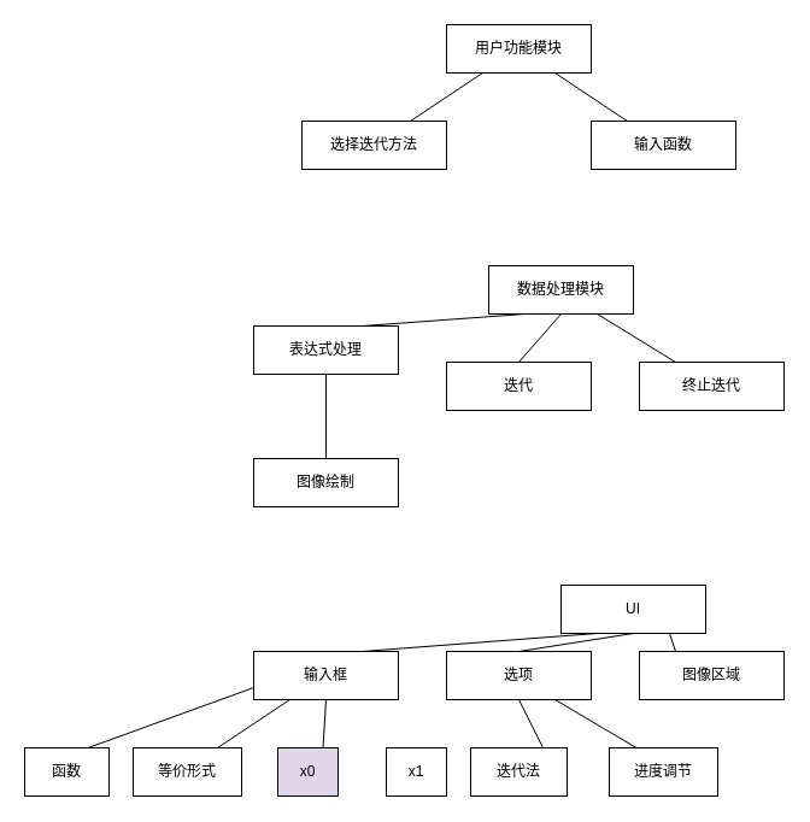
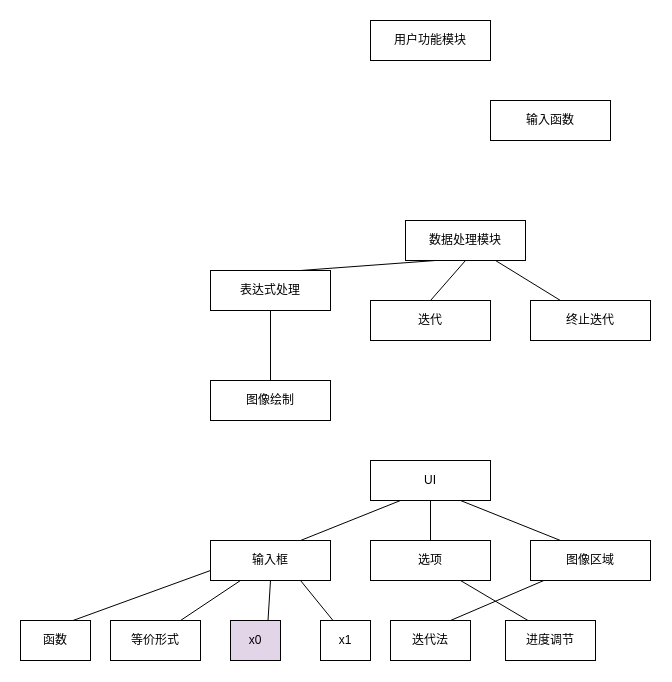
  <mxCell id="0" />
  <mxCell id="1" parent="0" />
  <mxCell id="2" value="用户功能模块" style="rounded=0;whiteSpace=wrap;html=1;" vertex="1" parent="1"><mxGeometry x="370" y="20" width="120" height="40" as="geometry" /></mxCell>
- <mxCell id="3" value="选择迭代方法" style="rounded=0;whiteSpace=wrap;html=1;" vertex="1" parent="1"><mxGeometry x="250" y="100" width="120" height="40" as="geometry" /></mxCell>
  <mxCell id="4" value="输入函数" style="rounded=0;whiteSpace=wrap;html=1;" vertex="1" parent="1"><mxGeometry x="490" y="100" width="120" height="40" as="geometry" /></mxCell>
- <mxCell id="5" value="" style="endArrow=none;html=1;entryX=0.25;entryY=1;entryDx=0;entryDy=0;exitX=0.75;exitY=0;exitDx=0;exitDy=0;" edge="1" parent="1" source="3" target="2"><mxGeometry width="50" height="50" relative="1" as="geometry"><mxPoint x="240" y="210" as="sourcePoint" /><mxPoint x="290" y="160" as="targetPoint" /></mxGeometry></mxCell>
- <mxCell id="6" value="" style="endArrow=none;html=1;entryX=0.75;entryY=1;entryDx=0;entryDy=0;" edge="1" parent="1" source="4" target="2"><mxGeometry width="50" height="50" relative="1" as="geometry"><mxPoint x="240" y="210" as="sourcePoint" /><mxPoint x="290" y="160" as="targetPoint" /></mxGeometry></mxCell>
  <mxCell id="7" value="数据处理模块" style="rounded=0;whiteSpace=wrap;html=1;" vertex="1" parent="1"><mxGeometry x="405" y="220" width="120" height="40" as="geometry" /></mxCell>
  <mxCell id="8" value="表达式处理" style="rounded=0;whiteSpace=wrap;html=1;" vertex="1" parent="1"><mxGeometry x="210" y="270" width="120" height="40" as="geometry" /></mxCell>
  <mxCell id="9" value="图像绘制" style="rounded=0;whiteSpace=wrap;html=1;" vertex="1" parent="1"><mxGeometry x="210" y="380" width="120" height="40" as="geometry" /></mxCell>
  <mxCell id="10" value="迭代" style="rounded=0;whiteSpace=wrap;html=1;" vertex="1" parent="1"><mxGeometry x="370" y="300" width="120" height="40" as="geometry" /></mxCell>
  <mxCell id="11" value="终止迭代" style="rounded=0;whiteSpace=wrap;html=1;" vertex="1" parent="1"><mxGeometry x="530" y="300" width="120" height="40" as="geometry" /></mxCell>
  <mxCell id="12" value="" style="endArrow=none;html=1;entryX=0.25;entryY=1;entryDx=0;entryDy=0;exitX=0.75;exitY=0;exitDx=0;exitDy=0;" edge="1" parent="1" source="8" target="7"><mxGeometry width="50" height="50" relative="1" as="geometry"><mxPoint x="210" y="490" as="sourcePoint" /><mxPoint x="260" y="440" as="targetPoint" /></mxGeometry></mxCell>
  <mxCell id="13" value="" style="endArrow=none;html=1;entryX=0.5;entryY=1;entryDx=0;entryDy=0;exitX=0.5;exitY=0;exitDx=0;exitDy=0;" edge="1" parent="1" source="10" target="7"><mxGeometry width="50" height="50" relative="1" as="geometry"><mxPoint x="210" y="490" as="sourcePoint" /><mxPoint x="260" y="440" as="targetPoint" /></mxGeometry></mxCell>
  <mxCell id="14" value="" style="endArrow=none;html=1;entryX=0.75;entryY=1;entryDx=0;entryDy=0;exitX=0.25;exitY=0;exitDx=0;exitDy=0;" edge="1" parent="1" source="11" target="7"><mxGeometry width="50" height="50" relative="1" as="geometry"><mxPoint x="210" y="490" as="sourcePoint" /><mxPoint x="260" y="440" as="targetPoint" /></mxGeometry></mxCell>
  <mxCell id="15" value="" style="endArrow=none;html=1;entryX=0.5;entryY=1;entryDx=0;entryDy=0;" edge="1" parent="1" source="9" target="8"><mxGeometry width="50" height="50" relative="1" as="geometry"><mxPoint x="210" y="490" as="sourcePoint" /><mxPoint x="260" y="440" as="targetPoint" /></mxGeometry></mxCell>
- <mxCell id="16" value="UI" style="rounded=0;whiteSpace=wrap;html=1;" vertex="1" parent="1"><mxGeometry x="465" y="485" width="120" height="40" as="geometry" /></mxCell>
+ <mxCell id="16" value="UI" style="rounded=0;whiteSpace=wrap;html=1;" vertex="1" parent="1"><mxGeometry x="370" y="460" width="120" height="40" as="geometry" /></mxCell>
  <mxCell id="17" value="输入框" style="rounded=0;whiteSpace=wrap;html=1;" vertex="1" parent="1"><mxGeometry x="210" y="540" width="120" height="40" as="geometry" /></mxCell>
  <mxCell id="18" value="选项" style="rounded=0;whiteSpace=wrap;html=1;" vertex="1" parent="1"><mxGeometry x="370" y="540" width="120" height="40" as="geometry" /></mxCell>
  <mxCell id="19" value="图像区域" style="rounded=0;whiteSpace=wrap;html=1;" vertex="1" parent="1"><mxGeometry x="530" y="540" width="120" height="40" as="geometry" /></mxCell>
  <mxCell id="20" value="" style="endArrow=none;html=1;entryX=0.25;entryY=1;entryDx=0;entryDy=0;exitX=0.75;exitY=0;exitDx=0;exitDy=0;" edge="1" parent="1" source="17" target="16"><mxGeometry width="50" height="50" relative="1" as="geometry"><mxPoint x="220" y="640" as="sourcePoint" /><mxPoint x="260" y="600" as="targetPoint" /></mxGeometry></mxCell>
  <mxCell id="21" value="" style="endArrow=none;html=1;entryX=0.5;entryY=1;entryDx=0;entryDy=0;exitX=0.5;exitY=0;exitDx=0;exitDy=0;" edge="1" parent="1" source="18" target="16"><mxGeometry width="50" height="50" relative="1" as="geometry"><mxPoint x="210" y="650" as="sourcePoint" /><mxPoint x="260" y="600" as="targetPoint" /></mxGeometry></mxCell>
  <mxCell id="22" value="" style="endArrow=none;html=1;entryX=0.75;entryY=1;entryDx=0;entryDy=0;exitX=0.25;exitY=0;exitDx=0;exitDy=0;" edge="1" parent="1" source="19" target="16"><mxGeometry width="50" height="50" relative="1" as="geometry"><mxPoint x="210" y="650" as="sourcePoint" /><mxPoint x="260" y="600" as="targetPoint" /></mxGeometry></mxCell>
  <mxCell id="23" value="" style="endArrow=none;html=1;entryX=0.25;entryY=1;entryDx=0;entryDy=0;" edge="1" parent="1" target="17"><mxGeometry width="50" height="50" relative="1" as="geometry"><mxPoint x="180" y="620" as="sourcePoint" /><mxPoint x="260" y="600" as="targetPoint" /></mxGeometry></mxCell>
  <mxCell id="24" value="函数" style="rounded=0;whiteSpace=wrap;html=1;" vertex="1" parent="1"><mxGeometry x="20" y="620" width="70" height="40" as="geometry" /></mxCell>
  <mxCell id="25" value="等价形式" style="rounded=0;whiteSpace=wrap;html=1;" vertex="1" parent="1"><mxGeometry x="110" y="620" width="90" height="40" as="geometry" /></mxCell>
  <mxCell id="26" value="x0" style="rounded=0;whiteSpace=wrap;html=1;fillColor=#e1d5e7;" vertex="1" parent="1"><mxGeometry x="230" y="620" width="50" height="40" as="geometry" /></mxCell>
  <mxCell id="27" value="x1" style="rounded=0;whiteSpace=wrap;html=1;" vertex="1" parent="1"><mxGeometry x="320" y="620" width="50" height="40" as="geometry" /></mxCell>
  <mxCell id="28" value="" style="endArrow=none;html=1;entryX=0;entryY=0.75;entryDx=0;entryDy=0;exitX=0.75;exitY=0;exitDx=0;exitDy=0;" edge="1" parent="1" source="24" target="17"><mxGeometry width="50" height="50" relative="1" as="geometry"><mxPoint x="20" y="730" as="sourcePoint" /><mxPoint x="70" y="680" as="targetPoint" /></mxGeometry></mxCell>
  <mxCell id="29" value="" style="endArrow=none;html=1;entryX=0.5;entryY=1;entryDx=0;entryDy=0;exitX=0.75;exitY=0;exitDx=0;exitDy=0;" edge="1" parent="1" source="26" target="17"><mxGeometry width="50" height="50" relative="1" as="geometry"><mxPoint x="20" y="730" as="sourcePoint" /><mxPoint x="70" y="680" as="targetPoint" /></mxGeometry></mxCell>
+ <mxCell id="30" value="" style="endArrow=none;html=1;entryX=0.75;entryY=1;entryDx=0;entryDy=0;exitX=0.25;exitY=0;exitDx=0;exitDy=0;" edge="1" parent="1" source="27" target="17"><mxGeometry width="50" height="50" relative="1" as="geometry"><mxPoint x="20" y="730" as="sourcePoint" /><mxPoint x="70" y="680" as="targetPoint" /></mxGeometry></mxCell>
  <mxCell id="31" value="迭代法" style="rounded=0;whiteSpace=wrap;html=1;" vertex="1" parent="1"><mxGeometry x="390" y="620" width="80" height="40" as="geometry" /></mxCell>
  <mxCell id="32" value="进度调节" style="rounded=0;whiteSpace=wrap;html=1;" vertex="1" parent="1"><mxGeometry x="505" y="620" width="90" height="40" as="geometry" /></mxCell>
- <mxCell id="33" value="" style="endArrow=none;html=1;entryX=0.5;entryY=1;entryDx=0;entryDy=0;exitX=0.75;exitY=0;exitDx=0;exitDy=0;" edge="1" parent="1" source="31" target="18"><mxGeometry width="50" height="50" relative="1" as="geometry"><mxPoint x="20" y="730" as="sourcePoint" /><mxPoint x="70" y="680" as="targetPoint" /></mxGeometry></mxCell>
+ <mxCell id="33" value="" style="endArrow=none;html=1;exitX=0.75;exitY=0;exitDx=0;exitDy=0;" edge="1" parent="1" source="31" target="19"><mxGeometry width="50" height="50" relative="1" as="geometry"><mxPoint x="20" y="730" as="sourcePoint" /><mxPoint x="70" y="680" as="targetPoint" /></mxGeometry></mxCell>
  <mxCell id="34" value="" style="endArrow=none;html=1;entryX=0.75;entryY=1;entryDx=0;entryDy=0;exitX=0.25;exitY=0;exitDx=0;exitDy=0;" edge="1" parent="1" source="32" target="18"><mxGeometry width="50" height="50" relative="1" as="geometry"><mxPoint x="20" y="730" as="sourcePoint" /><mxPoint x="70" y="680" as="targetPoint" /></mxGeometry></mxCell>
